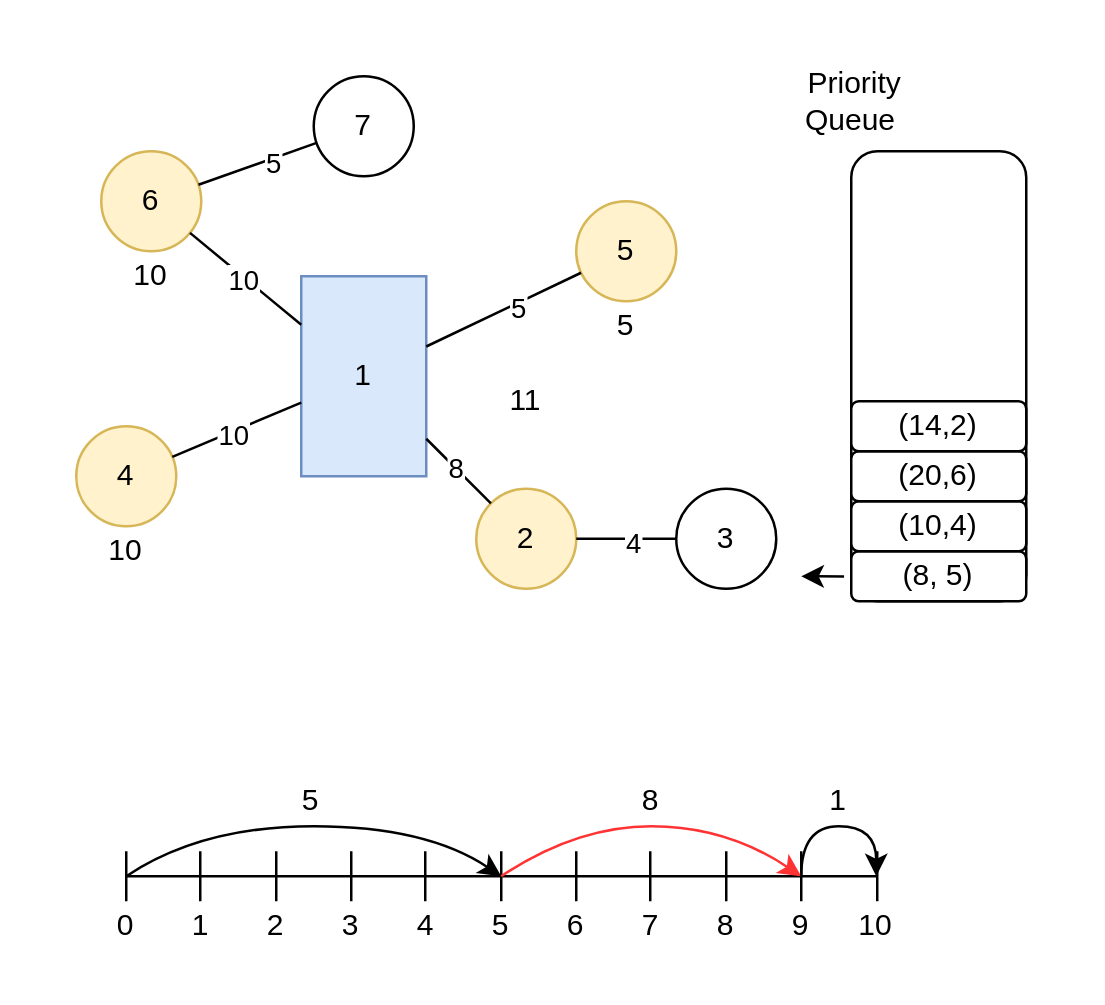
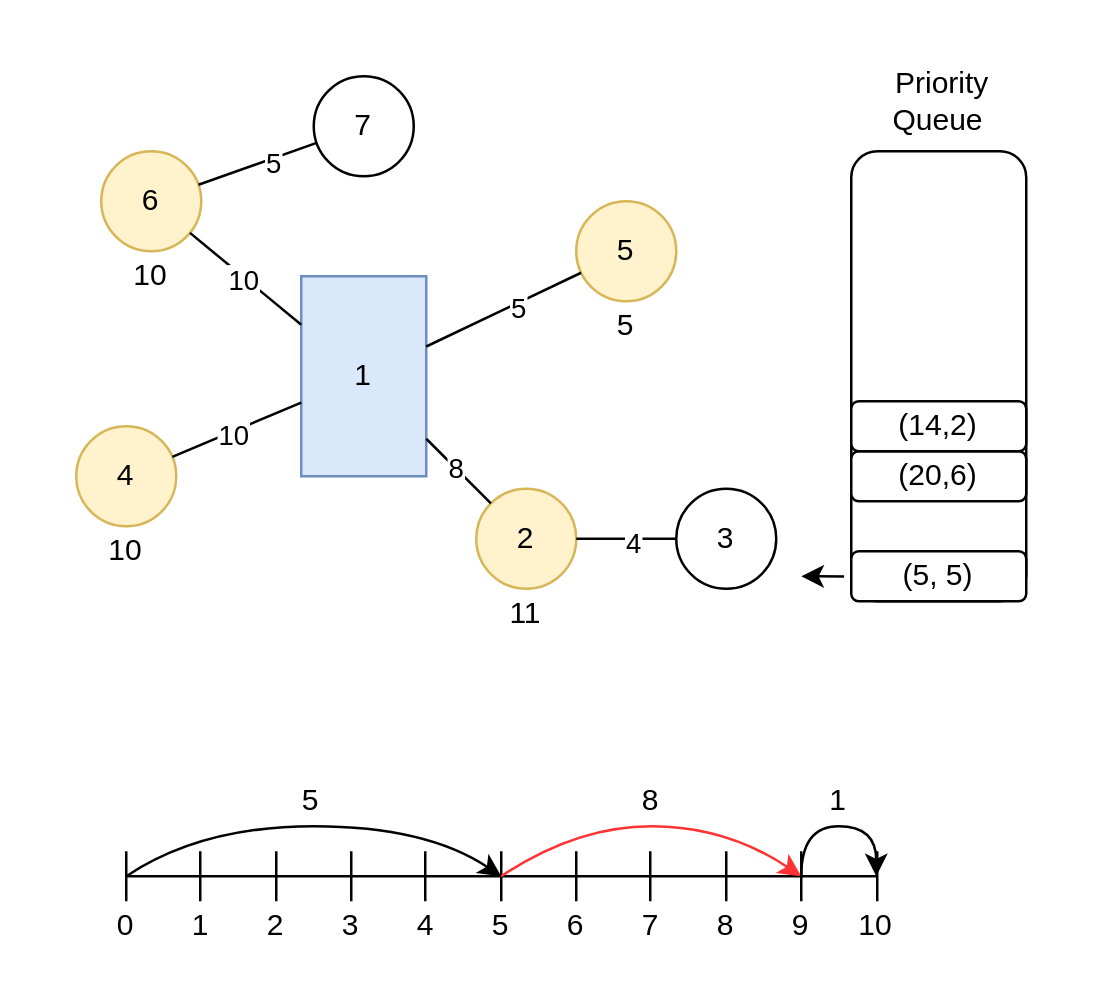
  <mxCell id="0" />
  <mxCell id="1" parent="0" />
  <mxCell id="2" value="" style="rounded=0;whiteSpace=wrap;html=1;strokeColor=none;" vertex="1" parent="1"><mxGeometry x="40" y="310" width="320" height="70" as="geometry" /></mxCell>
  <mxCell id="3" value="" style="rounded=0;whiteSpace=wrap;html=1;strokeColor=none;" vertex="1" parent="1"><mxGeometry x="20" y="20" width="400" height="240" as="geometry" /></mxCell>
  <mxCell id="4" value="1" style="rounded=0;whiteSpace=wrap;html=1;fillColor=#dae8fc;strokeColor=#6c8ebf;" vertex="1" parent="1"><mxGeometry x="120" y="110" width="50" height="80" as="geometry" /></mxCell>
  <mxCell id="5" value="2" style="ellipse;whiteSpace=wrap;html=1;aspect=fixed;fillColor=#fff2cc;strokeColor=#d6b656;" vertex="1" parent="1"><mxGeometry x="190" y="195" width="40" height="40" as="geometry" /></mxCell>
  <mxCell id="6" value="3" style="ellipse;whiteSpace=wrap;html=1;aspect=fixed;" vertex="1" parent="1"><mxGeometry x="270" y="195" width="40" height="40" as="geometry" /></mxCell>
  <mxCell id="7" value="4" style="ellipse;whiteSpace=wrap;html=1;aspect=fixed;fillColor=#fff2cc;strokeColor=#d6b656;" vertex="1" parent="1"><mxGeometry x="30" y="170" width="40" height="40" as="geometry" /></mxCell>
  <mxCell id="8" value="5" style="ellipse;whiteSpace=wrap;html=1;aspect=fixed;fillColor=#fff2cc;strokeColor=#d6b656;" vertex="1" parent="1"><mxGeometry x="230" y="80" width="40" height="40" as="geometry" /></mxCell>
  <mxCell id="9" value="6" style="ellipse;whiteSpace=wrap;html=1;aspect=fixed;fillColor=#fff2cc;strokeColor=#d6b656;" vertex="1" parent="1"><mxGeometry x="40" y="60" width="40" height="40" as="geometry" /></mxCell>
  <mxCell id="10" value="7" style="ellipse;whiteSpace=wrap;html=1;aspect=fixed;" vertex="1" parent="1"><mxGeometry x="125" y="30" width="40" height="40" as="geometry" /></mxCell>
  <mxCell id="11" value="" style="endArrow=none;html=1;rounded=0;" edge="1" parent="1" source="9" target="10"><mxGeometry width="50" height="50" relative="1" as="geometry"><mxPoint x="160" y="200" as="sourcePoint" /><mxPoint x="210" y="150" as="targetPoint" /></mxGeometry></mxCell>
  <mxCell id="12" value="5" style="edgeLabel;html=1;align=center;verticalAlign=middle;resizable=0;points=[];" vertex="1" connectable="0" parent="11"><mxGeometry x="0.247" y="-2" relative="1" as="geometry"><mxPoint as="offset" /></mxGeometry></mxCell>
  <mxCell id="13" value="" style="endArrow=none;html=1;rounded=0;" edge="1" parent="1" source="5" target="6"><mxGeometry width="50" height="50" relative="1" as="geometry"><mxPoint x="160" y="200" as="sourcePoint" /><mxPoint x="210" y="150" as="targetPoint" /></mxGeometry></mxCell>
  <mxCell id="14" value="4" style="edgeLabel;html=1;align=center;verticalAlign=middle;resizable=0;points=[];" vertex="1" connectable="0" parent="13"><mxGeometry x="0.076" y="-1" relative="1" as="geometry"><mxPoint as="offset" /></mxGeometry></mxCell>
  <mxCell id="15" value="" style="endArrow=none;html=1;rounded=0;" edge="1" parent="1" source="5" target="4"><mxGeometry width="50" height="50" relative="1" as="geometry"><mxPoint x="160" y="200" as="sourcePoint" /><mxPoint x="210" y="150" as="targetPoint" /></mxGeometry></mxCell>
  <mxCell id="16" value="8" style="edgeLabel;html=1;align=center;verticalAlign=middle;resizable=0;points=[];" vertex="1" connectable="0" parent="15"><mxGeometry x="0.095" relative="1" as="geometry"><mxPoint as="offset" /></mxGeometry></mxCell>
  <mxCell id="17" value="" style="endArrow=none;html=1;rounded=0;" edge="1" parent="1" source="4" target="8"><mxGeometry width="50" height="50" relative="1" as="geometry"><mxPoint x="160" y="200" as="sourcePoint" /><mxPoint x="210" y="150" as="targetPoint" /></mxGeometry></mxCell>
  <mxCell id="18" value="5" style="edgeLabel;html=1;align=center;verticalAlign=middle;resizable=0;points=[];" vertex="1" connectable="0" parent="17"><mxGeometry x="0.163" y="-2" relative="1" as="geometry"><mxPoint as="offset" /></mxGeometry></mxCell>
  <mxCell id="19" value="" style="endArrow=none;html=1;rounded=0;" edge="1" parent="1" source="9" target="4"><mxGeometry width="50" height="50" relative="1" as="geometry"><mxPoint x="160" y="200" as="sourcePoint" /><mxPoint x="210" y="150" as="targetPoint" /></mxGeometry></mxCell>
  <mxCell id="20" value="10" style="edgeLabel;html=1;align=center;verticalAlign=middle;resizable=0;points=[];" vertex="1" connectable="0" parent="19"><mxGeometry x="0.445" y="-1" relative="1" as="geometry"><mxPoint x="-11" y="-9" as="offset" /></mxGeometry></mxCell>
  <mxCell id="21" value="" style="endArrow=none;html=1;rounded=0;" edge="1" parent="1" source="4" target="7"><mxGeometry width="50" height="50" relative="1" as="geometry"><mxPoint x="160" y="200" as="sourcePoint" /><mxPoint x="210" y="150" as="targetPoint" /></mxGeometry></mxCell>
  <mxCell id="22" value="10" style="edgeLabel;html=1;align=center;verticalAlign=middle;resizable=0;points=[];" vertex="1" connectable="0" parent="21"><mxGeometry x="0.069" y="1" relative="1" as="geometry"><mxPoint as="offset" /></mxGeometry></mxCell>
  <mxCell id="23" value="5" style="text;html=1;align=center;verticalAlign=middle;whiteSpace=wrap;rounded=0;" vertex="1" parent="1"><mxGeometry x="230" y="120" width="40" height="20" as="geometry" /></mxCell>
- <mxCell id="24" value="11" style="text;html=1;align=center;verticalAlign=middle;whiteSpace=wrap;rounded=0;" vertex="1" parent="1"><mxGeometry x="190" y="150" width="40" height="20" as="geometry" /></mxCell>
+ <mxCell id="24" value="11" style="text;html=1;align=center;verticalAlign=middle;whiteSpace=wrap;rounded=0;" vertex="1" parent="1"><mxGeometry x="190" y="235" width="40" height="20" as="geometry" /></mxCell>
  <mxCell id="25" value="10" style="text;html=1;align=center;verticalAlign=middle;whiteSpace=wrap;rounded=0;" vertex="1" parent="1"><mxGeometry x="30" y="210" width="40" height="20" as="geometry" /></mxCell>
  <mxCell id="26" value="10" style="text;html=1;align=center;verticalAlign=middle;whiteSpace=wrap;rounded=0;" vertex="1" parent="1"><mxGeometry x="40" y="100" width="40" height="20" as="geometry" /></mxCell>
  <mxCell id="27" value="" style="rounded=1;whiteSpace=wrap;html=1;" vertex="1" parent="1"><mxGeometry x="340" y="60" width="70" height="180" as="geometry" /></mxCell>
- <mxCell id="28" value="(8, 5)" style="rounded=1;whiteSpace=wrap;html=1;" vertex="1" parent="1"><mxGeometry x="340" y="220" width="70" height="20" as="geometry" /></mxCell>
- <mxCell id="29" value="(10,4)" style="rounded=1;whiteSpace=wrap;html=1;" vertex="1" parent="1"><mxGeometry x="340" y="200" width="70" height="20" as="geometry" /></mxCell>
+ <mxCell id="28" value="(5, 5)" style="rounded=1;whiteSpace=wrap;html=1;" vertex="1" parent="1"><mxGeometry x="340" y="220" width="70" height="20" as="geometry" /></mxCell>
  <mxCell id="30" value="(20,6)" style="rounded=1;whiteSpace=wrap;html=1;" vertex="1" parent="1"><mxGeometry x="340" y="180" width="70" height="20" as="geometry" /></mxCell>
  <mxCell id="31" value="(14,2)" style="rounded=1;whiteSpace=wrap;html=1;" vertex="1" parent="1"><mxGeometry x="340" y="160" width="70" height="20" as="geometry" /></mxCell>
- <mxCell id="32" value="&amp;nbsp;Priority Queue" style="text;html=1;align=center;verticalAlign=middle;whiteSpace=wrap;rounded=0;" vertex="1" parent="1"><mxGeometry x="305" y="30" width="70" height="20" as="geometry" /></mxCell>
+ <mxCell id="32" value="&amp;nbsp;Priority Queue" style="text;html=1;align=center;verticalAlign=middle;whiteSpace=wrap;rounded=0;" vertex="1" parent="1"><mxGeometry x="340" y="30" width="70" height="20" as="geometry" /></mxCell>
  <mxCell id="33" value="" style="endArrow=classic;html=1;rounded=0;exitX=-0.041;exitY=0.945;exitDx=0;exitDy=0;exitPerimeter=0;entryX=0.75;entryY=0.875;entryDx=0;entryDy=0;entryPerimeter=0;" edge="1" parent="1" source="27" target="3"><mxGeometry width="50" height="50" relative="1" as="geometry"><mxPoint x="170" y="130" as="sourcePoint" /><mxPoint x="220" y="80" as="targetPoint" /></mxGeometry></mxCell>
  <mxCell id="34" value="" style="endArrow=none;html=1;rounded=0;" edge="1" parent="1"><mxGeometry width="50" height="50" relative="1" as="geometry"><mxPoint x="50" y="350" as="sourcePoint" /><mxPoint x="350" y="350" as="targetPoint" /></mxGeometry></mxCell>
  <mxCell id="35" value="" style="endArrow=none;html=1;rounded=0;" edge="1" parent="1"><mxGeometry width="50" height="50" relative="1" as="geometry"><mxPoint x="50" y="360" as="sourcePoint" /><mxPoint x="50" y="340" as="targetPoint" /></mxGeometry></mxCell>
  <mxCell id="36" value="" style="endArrow=none;html=1;rounded=0;" edge="1" parent="1"><mxGeometry width="50" height="50" relative="1" as="geometry"><mxPoint x="79.6" y="360" as="sourcePoint" /><mxPoint x="79.6" y="340" as="targetPoint" /></mxGeometry></mxCell>
  <mxCell id="37" value="" style="endArrow=none;html=1;rounded=0;" edge="1" parent="1"><mxGeometry width="50" height="50" relative="1" as="geometry"><mxPoint x="110" y="360" as="sourcePoint" /><mxPoint x="110" y="340" as="targetPoint" /></mxGeometry></mxCell>
  <mxCell id="38" value="" style="endArrow=none;html=1;rounded=0;" edge="1" parent="1"><mxGeometry width="50" height="50" relative="1" as="geometry"><mxPoint x="140" y="360" as="sourcePoint" /><mxPoint x="140" y="340" as="targetPoint" /></mxGeometry></mxCell>
  <mxCell id="39" value="" style="endArrow=none;html=1;rounded=0;" edge="1" parent="1"><mxGeometry width="50" height="50" relative="1" as="geometry"><mxPoint x="169.6" y="360" as="sourcePoint" /><mxPoint x="169.6" y="340" as="targetPoint" /></mxGeometry></mxCell>
  <mxCell id="40" value="" style="endArrow=none;html=1;rounded=0;" edge="1" parent="1"><mxGeometry width="50" height="50" relative="1" as="geometry"><mxPoint x="200" y="360" as="sourcePoint" /><mxPoint x="200" y="340" as="targetPoint" /></mxGeometry></mxCell>
  <mxCell id="41" value="" style="endArrow=none;html=1;rounded=0;" edge="1" parent="1"><mxGeometry width="50" height="50" relative="1" as="geometry"><mxPoint x="230" y="360" as="sourcePoint" /><mxPoint x="230" y="340" as="targetPoint" /></mxGeometry></mxCell>
  <mxCell id="42" value="" style="endArrow=none;html=1;rounded=0;" edge="1" parent="1"><mxGeometry width="50" height="50" relative="1" as="geometry"><mxPoint x="259.6" y="360" as="sourcePoint" /><mxPoint x="259.6" y="340" as="targetPoint" /></mxGeometry></mxCell>
  <mxCell id="43" value="" style="endArrow=none;html=1;rounded=0;" edge="1" parent="1"><mxGeometry width="50" height="50" relative="1" as="geometry"><mxPoint x="290" y="360" as="sourcePoint" /><mxPoint x="290" y="340" as="targetPoint" /></mxGeometry></mxCell>
  <mxCell id="44" value="" style="endArrow=none;html=1;rounded=0;" edge="1" parent="1"><mxGeometry width="50" height="50" relative="1" as="geometry"><mxPoint x="320" y="360" as="sourcePoint" /><mxPoint x="320" y="340" as="targetPoint" /></mxGeometry></mxCell>
  <mxCell id="45" value="" style="endArrow=none;html=1;rounded=0;" edge="1" parent="1"><mxGeometry width="50" height="50" relative="1" as="geometry"><mxPoint x="350.4" y="360" as="sourcePoint" /><mxPoint x="350.4" y="340" as="targetPoint" /></mxGeometry></mxCell>
  <mxCell id="46" value="0" style="text;html=1;align=center;verticalAlign=middle;whiteSpace=wrap;rounded=0;" vertex="1" parent="1"><mxGeometry x="40" y="360" width="20" height="20" as="geometry" /></mxCell>
  <mxCell id="47" value="1" style="text;html=1;align=center;verticalAlign=middle;whiteSpace=wrap;rounded=0;" vertex="1" parent="1"><mxGeometry x="70" y="360" width="20" height="20" as="geometry" /></mxCell>
  <mxCell id="48" value="2" style="text;html=1;align=center;verticalAlign=middle;whiteSpace=wrap;rounded=0;" vertex="1" parent="1"><mxGeometry x="100" y="360" width="20" height="20" as="geometry" /></mxCell>
  <mxCell id="49" value="3" style="text;html=1;align=center;verticalAlign=middle;whiteSpace=wrap;rounded=0;" vertex="1" parent="1"><mxGeometry x="130" y="360" width="20" height="20" as="geometry" /></mxCell>
  <mxCell id="50" value="4" style="text;html=1;align=center;verticalAlign=middle;whiteSpace=wrap;rounded=0;" vertex="1" parent="1"><mxGeometry x="160" y="360" width="20" height="20" as="geometry" /></mxCell>
  <mxCell id="51" value="5" style="text;html=1;align=center;verticalAlign=middle;whiteSpace=wrap;rounded=0;" vertex="1" parent="1"><mxGeometry x="190" y="360" width="20" height="20" as="geometry" /></mxCell>
  <mxCell id="52" value="6" style="text;html=1;align=center;verticalAlign=middle;whiteSpace=wrap;rounded=0;" vertex="1" parent="1"><mxGeometry x="220" y="360" width="20" height="20" as="geometry" /></mxCell>
  <mxCell id="53" value="7" style="text;html=1;align=center;verticalAlign=middle;whiteSpace=wrap;rounded=0;" vertex="1" parent="1"><mxGeometry x="250" y="360" width="20" height="20" as="geometry" /></mxCell>
  <mxCell id="54" value="8" style="text;html=1;align=center;verticalAlign=middle;whiteSpace=wrap;rounded=0;" vertex="1" parent="1"><mxGeometry x="280" y="360" width="20" height="20" as="geometry" /></mxCell>
  <mxCell id="55" value="9" style="text;html=1;align=center;verticalAlign=middle;whiteSpace=wrap;rounded=0;" vertex="1" parent="1"><mxGeometry x="310" y="360" width="20" height="20" as="geometry" /></mxCell>
  <mxCell id="56" value="10" style="text;html=1;align=center;verticalAlign=middle;whiteSpace=wrap;rounded=0;" vertex="1" parent="1"><mxGeometry x="340" y="360" width="20" height="20" as="geometry" /></mxCell>
  <mxCell id="57" value="" style="curved=1;endArrow=classic;html=1;rounded=0;" edge="1" parent="1"><mxGeometry width="50" height="50" relative="1" as="geometry"><mxPoint x="50" y="350" as="sourcePoint" /><mxPoint x="200" y="350" as="targetPoint" /><Array as="points"><mxPoint x="80" y="330" /><mxPoint x="170" y="330" /></Array></mxGeometry></mxCell>
  <mxCell id="58" value="5" style="text;html=1;align=center;verticalAlign=middle;whiteSpace=wrap;rounded=0;" vertex="1" parent="1"><mxGeometry x="114" y="310" width="20" height="20" as="geometry" /></mxCell>
  <mxCell id="59" value="" style="curved=1;endArrow=classic;html=1;rounded=0;strokeColor=#FF3333;" edge="1" parent="1"><mxGeometry width="50" height="50" relative="1" as="geometry"><mxPoint x="200" y="350" as="sourcePoint" /><mxPoint x="320" y="350" as="targetPoint" /><Array as="points"><mxPoint x="230" y="330" /><mxPoint x="290" y="330" /></Array></mxGeometry></mxCell>
  <mxCell id="60" value="8" style="text;html=1;align=center;verticalAlign=middle;whiteSpace=wrap;rounded=0;" vertex="1" parent="1"><mxGeometry x="250" y="310" width="20" height="20" as="geometry" /></mxCell>
  <mxCell id="61" value="" style="curved=1;endArrow=classic;html=1;rounded=0;" edge="1" parent="1"><mxGeometry width="50" height="50" relative="1" as="geometry"><mxPoint x="320" y="350" as="sourcePoint" /><mxPoint x="350" y="350" as="targetPoint" /><Array as="points"><mxPoint x="320" y="330" /><mxPoint x="350" y="330" /></Array></mxGeometry></mxCell>
  <mxCell id="62" value="1" style="text;html=1;align=center;verticalAlign=middle;whiteSpace=wrap;rounded=0;" vertex="1" parent="1"><mxGeometry x="325" y="310" width="20" height="20" as="geometry" /></mxCell>
